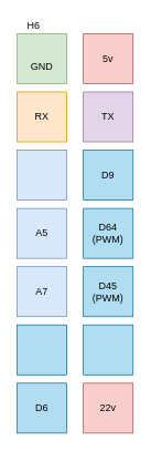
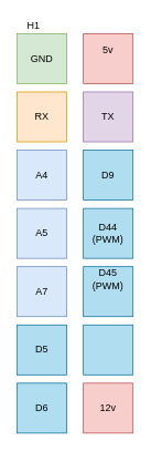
  <mxCell id="0" />
  <mxCell id="1" parent="0" />
  <mxCell id="2" value="" style="rounded=0;whiteSpace=wrap;html=1;fillColor=#d5e8d4;strokeColor=#82b366;" parent="1" vertex="1"><mxGeometry x="20" y="40" width="60" height="60" as="geometry" /></mxCell>
- <mxCell id="3" value="GND" style="text;html=1;strokeColor=none;fillColor=none;align=center;verticalAlign=middle;whiteSpace=wrap;rounded=0;" parent="1" vertex="1"><mxGeometry x="30" y="70" width="40" height="20" as="geometry" /></mxCell>
+ <mxCell id="3" value="GND" style="text;html=1;strokeColor=none;fillColor=none;align=center;verticalAlign=middle;whiteSpace=wrap;rounded=0;" parent="1" vertex="1"><mxGeometry x="30" y="60" width="40" height="20" as="geometry" /></mxCell>
  <mxCell id="4" value="" style="rounded=0;whiteSpace=wrap;html=1;fillColor=#ffe6cc;strokeColor=#d79b00;" parent="1" vertex="1"><mxGeometry x="20" y="110" width="60" height="60" as="geometry" /></mxCell>
  <mxCell id="5" value="RX" style="text;html=1;strokeColor=none;fillColor=none;align=center;verticalAlign=middle;whiteSpace=wrap;rounded=0;" parent="1" vertex="1"><mxGeometry x="30" y="130" width="40" height="20" as="geometry" /></mxCell>
  <mxCell id="6" value="" style="rounded=0;whiteSpace=wrap;html=1;fillColor=#dae8fc;strokeColor=#6c8ebf;" parent="1" vertex="1"><mxGeometry x="20" y="180" width="60" height="60" as="geometry" /></mxCell>
+ <mxCell id="7" value="A4" style="text;html=1;strokeColor=none;fillColor=none;align=center;verticalAlign=middle;whiteSpace=wrap;rounded=0;" parent="1" vertex="1"><mxGeometry x="30" y="200" width="40" height="20" as="geometry" /></mxCell>
  <mxCell id="8" value="" style="rounded=0;whiteSpace=wrap;html=1;fillColor=#dae8fc;strokeColor=#6c8ebf;" parent="1" vertex="1"><mxGeometry x="20" y="250" width="60" height="60" as="geometry" /></mxCell>
  <mxCell id="9" value="A5" style="text;html=1;strokeColor=none;fillColor=none;align=center;verticalAlign=middle;whiteSpace=wrap;rounded=0;" parent="1" vertex="1"><mxGeometry x="30" y="270" width="40" height="20" as="geometry" /></mxCell>
  <mxCell id="10" value="" style="rounded=0;whiteSpace=wrap;html=1;fillColor=#dae8fc;strokeColor=#6c8ebf;" parent="1" vertex="1"><mxGeometry x="20" y="320" width="60" height="60" as="geometry" /></mxCell>
  <mxCell id="11" value="A7" style="text;html=1;strokeColor=none;fillColor=none;align=center;verticalAlign=middle;whiteSpace=wrap;rounded=0;" parent="1" vertex="1"><mxGeometry x="30" y="340" width="40" height="20" as="geometry" /></mxCell>
  <mxCell id="12" value="" style="rounded=0;whiteSpace=wrap;html=1;fillColor=#b1ddf0;strokeColor=#10739e;" parent="1" vertex="1"><mxGeometry x="20" y="390" width="60" height="60" as="geometry" /></mxCell>
+ <mxCell id="13" value="D5" style="text;html=1;strokeColor=none;fillColor=none;align=center;verticalAlign=middle;whiteSpace=wrap;rounded=0;" parent="1" vertex="1"><mxGeometry x="30" y="410" width="40" height="20" as="geometry" /></mxCell>
  <mxCell id="14" value="" style="rounded=0;whiteSpace=wrap;html=1;fillColor=#b1ddf0;strokeColor=#10739e;" parent="1" vertex="1"><mxGeometry x="20" y="460" width="60" height="60" as="geometry" /></mxCell>
  <mxCell id="15" value="D6" style="text;html=1;strokeColor=none;fillColor=none;align=center;verticalAlign=middle;whiteSpace=wrap;rounded=0;" parent="1" vertex="1"><mxGeometry x="30" y="480" width="40" height="20" as="geometry" /></mxCell>
  <mxCell id="16" value="" style="rounded=0;whiteSpace=wrap;html=1;direction=west;fillColor=#f8cecc;strokeColor=#b85450;" parent="1" vertex="1"><mxGeometry x="100" y="40" width="60" height="60" as="geometry" /></mxCell>
- <mxCell id="17" value="5v" style="text;html=1;strokeColor=none;fillColor=none;align=center;verticalAlign=middle;whiteSpace=wrap;rounded=0;direction=west;" parent="1" vertex="1"><mxGeometry x="110" y="60" width="40" height="20" as="geometry" /></mxCell>
+ <mxCell id="17" value="5v" style="text;html=1;strokeColor=none;fillColor=none;align=center;verticalAlign=middle;whiteSpace=wrap;rounded=0;direction=west;" parent="1" vertex="1"><mxGeometry x="110" y="50" width="40" height="20" as="geometry" /></mxCell>
  <mxCell id="18" value="" style="rounded=0;whiteSpace=wrap;html=1;direction=west;fillColor=#e1d5e7;strokeColor=#9673a6;" parent="1" vertex="1"><mxGeometry x="100" y="110" width="60" height="60" as="geometry" /></mxCell>
  <mxCell id="19" value="TX" style="text;html=1;strokeColor=none;fillColor=none;align=center;verticalAlign=middle;whiteSpace=wrap;rounded=0;direction=west;" parent="1" vertex="1"><mxGeometry x="110" y="130" width="40" height="20" as="geometry" /></mxCell>
  <mxCell id="20" value="" style="rounded=0;whiteSpace=wrap;html=1;direction=west;fillColor=#b1ddf0;strokeColor=#10739e;" parent="1" vertex="1"><mxGeometry x="100" y="180" width="60" height="60" as="geometry" /></mxCell>
  <mxCell id="21" value="D9" style="text;html=1;strokeColor=none;fillColor=none;align=center;verticalAlign=middle;whiteSpace=wrap;rounded=0;direction=west;" parent="1" vertex="1"><mxGeometry x="110" y="200" width="40" height="20" as="geometry" /></mxCell>
  <mxCell id="22" value="" style="rounded=0;whiteSpace=wrap;html=1;direction=west;fillColor=#b1ddf0;strokeColor=#10739e;" parent="1" vertex="1"><mxGeometry x="100" y="250" width="60" height="60" as="geometry" /></mxCell>
- <mxCell id="23" value="&lt;div&gt;D64&lt;/div&gt;(PWM)" style="text;html=1;strokeColor=none;fillColor=none;align=center;verticalAlign=middle;whiteSpace=wrap;rounded=0;direction=west;" parent="1" vertex="1"><mxGeometry x="110" y="270" width="40" height="20" as="geometry" /></mxCell>
+ <mxCell id="23" value="&lt;div&gt;D44&lt;/div&gt;(PWM)" style="text;html=1;strokeColor=none;fillColor=none;align=center;verticalAlign=middle;whiteSpace=wrap;rounded=0;direction=west;" parent="1" vertex="1"><mxGeometry x="110" y="270" width="40" height="20" as="geometry" /></mxCell>
  <mxCell id="24" value="" style="rounded=0;whiteSpace=wrap;html=1;direction=west;fillColor=#b1ddf0;strokeColor=#10739e;" parent="1" vertex="1"><mxGeometry x="100" y="320" width="60" height="60" as="geometry" /></mxCell>
- <mxCell id="25" value="&lt;div&gt;D45&lt;br&gt;&lt;/div&gt;&lt;div&gt;(PWM)&lt;/div&gt;" style="text;html=1;strokeColor=none;fillColor=none;align=center;verticalAlign=middle;whiteSpace=wrap;rounded=0;direction=west;" parent="1" vertex="1"><mxGeometry x="110" y="340" width="40" height="20" as="geometry" /></mxCell>
+ <mxCell id="25" value="&lt;div&gt;D45&lt;br&gt;&lt;/div&gt;&lt;div&gt;(PWM)&lt;/div&gt;" style="text;html=1;strokeColor=none;fillColor=none;align=center;verticalAlign=middle;whiteSpace=wrap;rounded=0;direction=west;" parent="1" vertex="1"><mxGeometry x="110" y="325" width="40" height="20" as="geometry" /></mxCell>
  <mxCell id="26" value="" style="rounded=0;whiteSpace=wrap;html=1;direction=west;fillColor=#b1ddf0;strokeColor=#10739e;" parent="1" vertex="1"><mxGeometry x="100" y="390" width="60" height="60" as="geometry" /></mxCell>
  <mxCell id="27" value="" style="rounded=0;whiteSpace=wrap;html=1;direction=west;fillColor=#f8cecc;strokeColor=#b85450;" parent="1" vertex="1"><mxGeometry x="100" y="460" width="60" height="60" as="geometry" /></mxCell>
- <mxCell id="28" value="22v" style="text;html=1;strokeColor=none;fillColor=none;align=center;verticalAlign=middle;whiteSpace=wrap;rounded=0;direction=west;" parent="1" vertex="1"><mxGeometry x="110" y="480" width="40" height="20" as="geometry" /></mxCell>
- <mxCell id="29" value="H6" style="text;html=1;strokeColor=none;fillColor=none;align=center;verticalAlign=middle;whiteSpace=wrap;rounded=0;" parent="1" vertex="1"><mxGeometry x="20" y="20" width="40" height="20" as="geometry" /></mxCell>
+ <mxCell id="28" value="12v" style="text;html=1;strokeColor=none;fillColor=none;align=center;verticalAlign=middle;whiteSpace=wrap;rounded=0;direction=west;" parent="1" vertex="1"><mxGeometry x="110" y="480" width="40" height="20" as="geometry" /></mxCell>
+ <mxCell id="29" value="H1" style="text;html=1;strokeColor=none;fillColor=none;align=center;verticalAlign=middle;whiteSpace=wrap;rounded=0;" parent="1" vertex="1"><mxGeometry x="20" y="20" width="40" height="20" as="geometry" /></mxCell>
